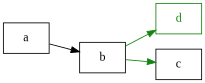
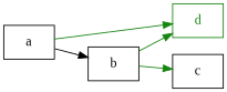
  digraph {
    fontname="Liberation Serif"
    rankdir=LR
    node [fontname="Liberation Serif" shape=rectangle]
    edge [fontname="Liberation Serif" color="#158510"]
    n1 [label=a]
    n2 [label=b]
    n3 [color="#158510" fontcolor="#158510" label=d]
    n4 [label=c]
    n1 -> n2 [color=""]
+   n1 -> n3
    n2 -> n3
    n2 -> n4
  }
